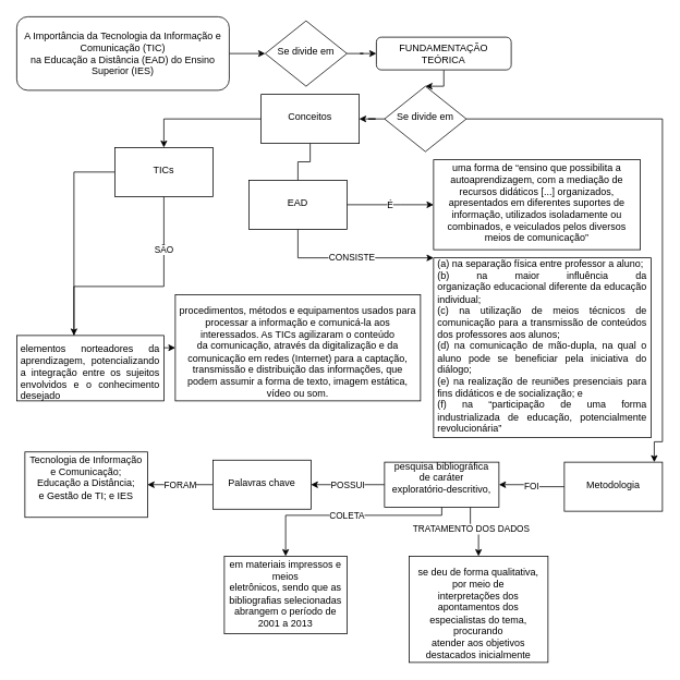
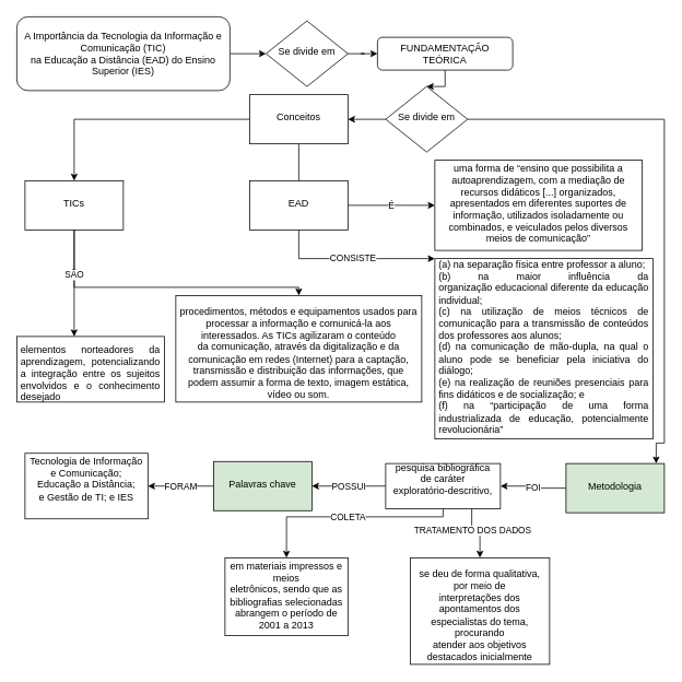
  <mxCell id="0" />
  <mxCell id="1" parent="0" />
  <mxCell id="2" style="edgeStyle=orthogonalEdgeStyle;rounded=0;orthogonalLoop=1;jettySize=auto;html=1;exitX=1;exitY=0.5;exitDx=0;exitDy=0;entryX=0;entryY=0.5;entryDx=0;entryDy=0;" edge="1" parent="1" source="3" target="5"><mxGeometry relative="1" as="geometry" /></mxCell>
  <mxCell id="3" value="A Importância da Tecnologia da Informação e Comunicação (TIC)&lt;br/&gt;na Educação a Distância (EAD) do Ensino Superior (IES)" style="rounded=1;whiteSpace=wrap;html=1;fontSize=12;glass=0;strokeWidth=1;shadow=0;" vertex="1" parent="1"><mxGeometry x="20" y="20" width="260" height="90" as="geometry" /></mxCell>
  <mxCell id="4" style="edgeStyle=orthogonalEdgeStyle;rounded=0;orthogonalLoop=1;jettySize=auto;html=1;" edge="1" parent="1" source="5" target="7"><mxGeometry relative="1" as="geometry" /></mxCell>
  <mxCell id="5" value="Se divide em" style="rhombus;whiteSpace=wrap;html=1;shadow=0;fontFamily=Helvetica;fontSize=12;align=center;strokeWidth=1;spacing=6;spacingTop=-4;" vertex="1" parent="1"><mxGeometry x="324" y="25" width="100" height="80" as="geometry" /></mxCell>
  <mxCell id="6" style="edgeStyle=orthogonalEdgeStyle;rounded=0;orthogonalLoop=1;jettySize=auto;html=1;" edge="1" parent="1" source="7" target="10"><mxGeometry relative="1" as="geometry" /></mxCell>
  <mxCell id="7" value="FUNDAMENTAÇÃO TEÓRICA" style="rounded=1;whiteSpace=wrap;html=1;fontSize=12;glass=0;strokeWidth=1;shadow=0;" vertex="1" parent="1"><mxGeometry x="460" y="45" width="165" height="40" as="geometry" /></mxCell>
  <mxCell id="8" value="" style="edgeStyle=orthogonalEdgeStyle;rounded=0;orthogonalLoop=1;jettySize=auto;html=1;" edge="1" parent="1" source="10" target="14"><mxGeometry relative="1" as="geometry"><mxPoint x="830" y="540" as="targetPoint" /><Array as="points"><mxPoint x="810" y="145" /><mxPoint x="810" y="540" /><mxPoint x="800" y="540" /></Array></mxGeometry></mxCell>
  <mxCell id="9" value="" style="edgeStyle=orthogonalEdgeStyle;rounded=0;orthogonalLoop=1;jettySize=auto;html=1;" edge="1" parent="1" source="10" target="17"><mxGeometry relative="1" as="geometry" /></mxCell>
  <mxCell id="10" value="Se divide em" style="rhombus;whiteSpace=wrap;html=1;shadow=0;fontFamily=Helvetica;fontSize=12;align=center;strokeWidth=1;spacing=6;spacingTop=-4;" vertex="1" parent="1"><mxGeometry x="470" y="105" width="100" height="80" as="geometry" /></mxCell>
  <mxCell id="11" value="FOI" style="edgeStyle=orthogonalEdgeStyle;rounded=0;orthogonalLoop=1;jettySize=auto;html=1;exitX=0;exitY=0.5;exitDx=0;exitDy=0;entryX=1;entryY=0.5;entryDx=0;entryDy=0;" edge="1" parent="1" source="14" target="30"><mxGeometry relative="1" as="geometry" /></mxCell>
  <mxCell id="12" value="" style="edgeStyle=orthogonalEdgeStyle;rounded=0;orthogonalLoop=1;jettySize=auto;html=1;exitX=0.75;exitY=1;exitDx=0;exitDy=0;" edge="1" parent="1" source="30" target="35"><mxGeometry relative="1" as="geometry" /></mxCell>
  <mxCell id="13" value="TRATAMENTO DOS DADOS" style="edgeLabel;html=1;align=center;verticalAlign=middle;resizable=0;points=[];" vertex="1" connectable="0" parent="12"><mxGeometry x="-0.263" relative="1" as="geometry"><mxPoint as="offset" /></mxGeometry></mxCell>
- <mxCell id="14" value="Metodologia" style="whiteSpace=wrap;html=1;shadow=0;strokeWidth=1;spacing=6;spacingTop=-4;" vertex="1" parent="1"><mxGeometry x="690" y="565" width="120" height="60" as="geometry" /></mxCell>
+ <mxCell id="14" value="Metodologia" style="whiteSpace=wrap;html=1;shadow=0;strokeWidth=1;spacing=6;spacingTop=-4;fillColor=#d5e8d4;" vertex="1" parent="1"><mxGeometry x="690" y="565" width="120" height="60" as="geometry" /></mxCell>
  <mxCell id="15" value="" style="edgeStyle=orthogonalEdgeStyle;rounded=0;orthogonalLoop=1;jettySize=auto;html=1;endArrow=none;" edge="1" parent="1" source="17" target="20"><mxGeometry relative="1" as="geometry" /></mxCell>
  <mxCell id="16" value="" style="edgeStyle=orthogonalEdgeStyle;rounded=0;orthogonalLoop=1;jettySize=auto;html=1;" edge="1" parent="1" source="17" target="25"><mxGeometry relative="1" as="geometry" /></mxCell>
- <mxCell id="17" value="Conceitos" style="whiteSpace=wrap;html=1;shadow=0;strokeWidth=1;spacing=6;spacingTop=-4;" vertex="1" parent="1"><mxGeometry x="319" y="115" width="120" height="60" as="geometry" /></mxCell>
+ <mxCell id="17" value="Conceitos" style="whiteSpace=wrap;html=1;shadow=0;strokeWidth=1;spacing=6;spacingTop=-4;" vertex="1" parent="1"><mxGeometry x="304" y="115" width="120" height="60" as="geometry" /></mxCell>
  <mxCell id="18" value="É" style="edgeStyle=orthogonalEdgeStyle;rounded=0;orthogonalLoop=1;jettySize=auto;html=1;" edge="1" parent="1" source="20" target="22"><mxGeometry relative="1" as="geometry"><Array as="points"><mxPoint x="490" y="250" /><mxPoint x="490" y="250" /></Array></mxGeometry></mxCell>
  <mxCell id="19" value="CONSISTE" style="edgeStyle=orthogonalEdgeStyle;rounded=0;orthogonalLoop=1;jettySize=auto;html=1;exitX=0.5;exitY=1;exitDx=0;exitDy=0;entryX=0;entryY=0;entryDx=0;entryDy=0;" edge="1" parent="1" source="20" target="21"><mxGeometry relative="1" as="geometry"><Array as="points"><mxPoint x="364" y="315" /></Array></mxGeometry></mxCell>
  <mxCell id="20" value="EAD" style="whiteSpace=wrap;html=1;shadow=0;strokeWidth=1;spacing=6;spacingTop=-4;" vertex="1" parent="1"><mxGeometry x="304" y="220" width="120" height="60" as="geometry" /></mxCell>
  <mxCell id="21" value="&lt;div style=&quot;text-align: justify;&quot;&gt;&lt;span style=&quot;background-color: initial;&quot;&gt;(a) na separação&amp;nbsp;&lt;/span&gt;&lt;span style=&quot;background-color: initial;&quot;&gt;física entre professor a aluno;&amp;nbsp;&lt;/span&gt;&lt;/div&gt;&lt;div style=&quot;text-align: justify;&quot;&gt;&lt;span style=&quot;background-color: initial;&quot;&gt;(b) na maior influência da organização&amp;nbsp;&lt;/span&gt;&lt;span style=&quot;background-color: initial;&quot;&gt;educacional diferente da educação individual;&amp;nbsp;&lt;/span&gt;&lt;/div&gt;&lt;div style=&quot;text-align: justify;&quot;&gt;&lt;span style=&quot;background-color: initial;&quot;&gt;(c) na utilização de meios&amp;nbsp;&lt;/span&gt;&lt;span style=&quot;background-color: initial;&quot;&gt;técnicos de comunicação para a transmissão de conteúdos dos professores aos&amp;nbsp;&lt;/span&gt;&lt;span style=&quot;background-color: initial;&quot;&gt;alunos;&lt;/span&gt;&lt;/div&gt;&lt;div style=&quot;text-align: justify;&quot;&gt;&lt;span style=&quot;background-color: initial;&quot;&gt;(d) na comunicação de mão-dupla, na qual o aluno pode se beneficiar&amp;nbsp;&lt;/span&gt;&lt;span style=&quot;background-color: initial;&quot;&gt;pela iniciativa do diálogo;&amp;nbsp;&lt;/span&gt;&lt;/div&gt;&lt;div style=&quot;text-align: justify;&quot;&gt;&lt;span style=&quot;background-color: initial;&quot;&gt;(e) na realização de reuniões presenciais para fins&amp;nbsp;&lt;/span&gt;&lt;span style=&quot;background-color: initial;&quot;&gt;didáticos e de socialização; e&amp;nbsp;&lt;/span&gt;&lt;/div&gt;&lt;div style=&quot;text-align: justify;&quot;&gt;&lt;span style=&quot;background-color: initial;&quot;&gt;(f) na “participação de uma forma industrializada&amp;nbsp;&lt;/span&gt;&lt;span style=&quot;background-color: initial;&quot;&gt;de educação, potencialmente revolucionária”&lt;/span&gt;&lt;/div&gt;" style="whiteSpace=wrap;html=1;shadow=0;strokeWidth=1;spacing=6;spacingTop=-4;" vertex="1" parent="1"><mxGeometry x="530" y="315" width="266" height="220" as="geometry" /></mxCell>
  <mxCell id="22" value="uma forma de “ensino que possibilita a autoaprendizagem, com a mediação de recursos didáticos [...] organizados, apresentados em diferentes suportes de informação, utilizados isoladamente ou combinados, e veiculados pelos diversos meios de comunicação”" style="whiteSpace=wrap;html=1;shadow=0;strokeWidth=1;spacing=6;spacingTop=-4;" vertex="1" parent="1"><mxGeometry x="530" y="195" width="253" height="110" as="geometry" /></mxCell>
  <mxCell id="23" value="" style="edgeStyle=orthogonalEdgeStyle;rounded=0;orthogonalLoop=1;jettySize=auto;html=1;" edge="1" parent="1" source="25" target="26"><mxGeometry relative="1" as="geometry"><Array as="points"><mxPoint x="90" y="370" /><mxPoint x="90" y="370" /></Array></mxGeometry></mxCell>
  <mxCell id="24" value="SÃO" style="edgeStyle=orthogonalEdgeStyle;rounded=0;orthogonalLoop=1;jettySize=auto;html=1;" edge="1" parent="1" source="25" target="27"><mxGeometry x="-0.692" relative="1" as="geometry"><Array as="points"><mxPoint x="90" y="350" /></Array><mxPoint as="offset" /></mxGeometry></mxCell>
- <mxCell id="25" value="TICs" style="whiteSpace=wrap;html=1;shadow=0;strokeWidth=1;spacing=6;spacingTop=-4;" vertex="1" parent="1"><mxGeometry x="140" y="180" width="120" height="60" as="geometry" /></mxCell>
+ <mxCell id="25" value="TICs" style="whiteSpace=wrap;html=1;shadow=0;strokeWidth=1;spacing=6;spacingTop=-4;" vertex="1" parent="1"><mxGeometry x="30" y="220" width="120" height="60" as="geometry" /></mxCell>
  <mxCell id="26" value="&lt;br&gt;&lt;div style=&quot;text-align: justify;&quot;&gt;&lt;span style=&quot;background-color: initial;&quot;&gt;elementos &lt;/span&gt;&lt;span style=&quot;background-color: initial;&quot;&gt;norteadores da aprendizagem, potencializando a integração entre os sujeitos &lt;/span&gt;&lt;span style=&quot;background-color: initial;&quot;&gt;envolvidos e o conhecimento desejado&lt;/span&gt;&lt;/div&gt;" style="whiteSpace=wrap;html=1;shadow=0;strokeWidth=1;spacing=6;spacingTop=-4;" vertex="1" parent="1"><mxGeometry x="20" y="410" width="180" height="80" as="geometry" /></mxCell>
  <mxCell id="27" value="&lt;br&gt;procedimentos, métodos e equipamentos usados para processar a informação e comunicá-la aos interessados. As TICs agilizaram o conteúdo da&amp;nbsp;comunicação, através da digitalização e da comunicação em redes (Internet) para a captação, transmissão e distribuição das informações, que podem assumir a forma de texto, imagem estática, vídeo ou som." style="whiteSpace=wrap;html=1;shadow=0;strokeWidth=1;spacing=6;spacingTop=-4;" vertex="1" parent="1"><mxGeometry x="214" y="360" width="300" height="130" as="geometry" /></mxCell>
  <mxCell id="28" value="POSSUI" style="edgeStyle=orthogonalEdgeStyle;rounded=0;orthogonalLoop=1;jettySize=auto;html=1;" edge="1" parent="1" source="30" target="32"><mxGeometry relative="1" as="geometry" /></mxCell>
  <mxCell id="29" value="COLETA" style="edgeStyle=orthogonalEdgeStyle;rounded=0;orthogonalLoop=1;jettySize=auto;html=1;" edge="1" parent="1" source="30" target="34"><mxGeometry relative="1" as="geometry"><Array as="points"><mxPoint x="540" y="630" /><mxPoint x="349" y="630" /></Array></mxGeometry></mxCell>
  <mxCell id="30" value="&#10;pesquisa bibliográfica de caráter&#10;exploratório-descritivo,&#10;&#10;" style="whiteSpace=wrap;html=1;shadow=0;strokeWidth=1;spacing=6;spacingTop=-4;" vertex="1" parent="1"><mxGeometry x="470" y="565" width="140" height="55" as="geometry" /></mxCell>
  <mxCell id="31" value="FORAM" style="edgeStyle=orthogonalEdgeStyle;rounded=0;orthogonalLoop=1;jettySize=auto;html=1;" edge="1" parent="1" source="32" target="33"><mxGeometry relative="1" as="geometry" /></mxCell>
- <mxCell id="32" value="Palavras chave" style="whiteSpace=wrap;html=1;shadow=0;strokeWidth=1;spacing=6;spacingTop=-4;" vertex="1" parent="1"><mxGeometry x="260" y="562.5" width="120" height="60" as="geometry" /></mxCell>
+ <mxCell id="32" value="Palavras chave" style="whiteSpace=wrap;html=1;shadow=0;strokeWidth=1;spacing=6;spacingTop=-4;fillColor=#d5e8d4;" vertex="1" parent="1"><mxGeometry x="260" y="562.5" width="120" height="60" as="geometry" /></mxCell>
  <mxCell id="33" value="&#10;Tecnologia de Informação e Comunicação; Educação a Distância;&#10;e Gestão de TI; e IES&#10;&#10;" style="whiteSpace=wrap;html=1;shadow=0;strokeWidth=1;spacing=6;spacingTop=-4;" vertex="1" parent="1"><mxGeometry x="30" y="552.5" width="150" height="80" as="geometry" /></mxCell>
  <mxCell id="34" value="em materiais impressos e meios&lt;br&gt;eletrônicos, sendo que as bibliografias selecionadas abrangem o período de&lt;br&gt;2001 a 2013" style="whiteSpace=wrap;html=1;shadow=0;strokeWidth=1;spacing=6;spacingTop=-4;" vertex="1" parent="1"><mxGeometry x="274" y="680" width="150" height="95" as="geometry" /></mxCell>
  <mxCell id="35" value="&lt;br&gt;se deu de forma qualitativa, por meio de&lt;br&gt;interpretações dos apontamentos dos especialistas do tema, procurando&lt;br&gt;atender aos objetivos destacados inicialmente&lt;br&gt;" style="whiteSpace=wrap;html=1;shadow=0;strokeWidth=1;spacing=6;spacingTop=-4;" vertex="1" parent="1"><mxGeometry x="500" y="680" width="170" height="130" as="geometry" /></mxCell>
